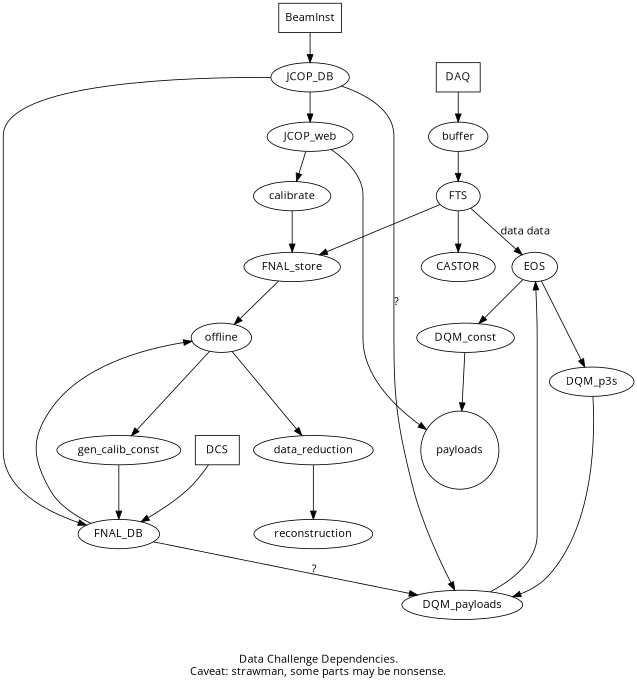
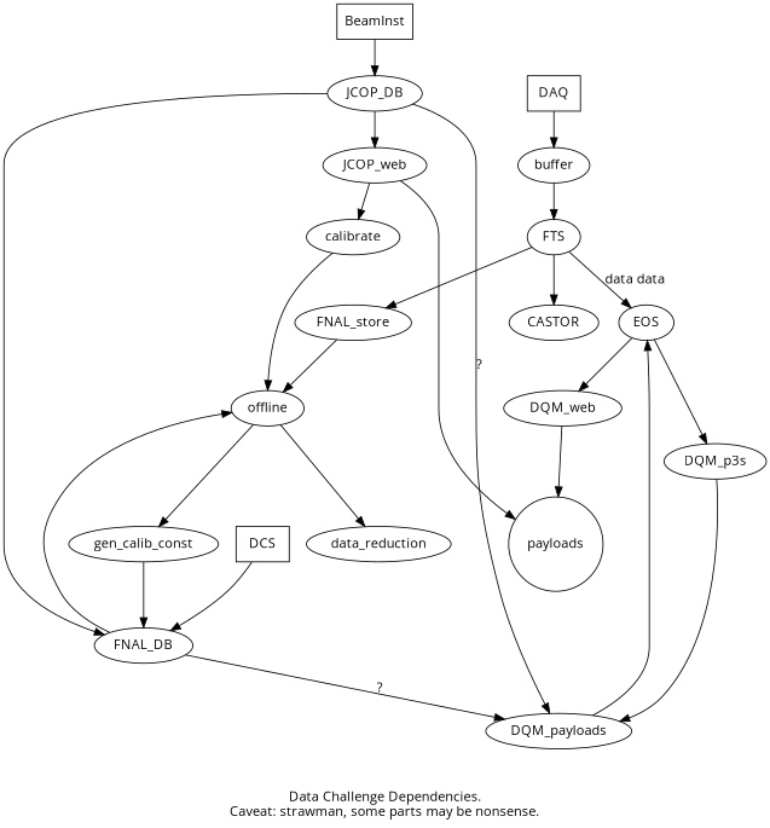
  digraph {
    fontname="Open Sans"
    label="Data Challenge Dependencies.\nCaveat: strawman, some parts may be nonsense."
    node [fontname="Open Sans"]
    edge [fontname="Open Sans"]
    DAQ [shape=box]
    buffer
    FTS
    BeamInst [shape=box]
    JCOP_DB
    FNAL_DB
    DQM_payloads
    JCOP_web
    DCS [shape=box]
    offline
    n11 [label=payloads shape=circle]
    EOS
    data_reduction
    gen_calib_const
    calibrate
    CASTOR
    FNAL_store
    DQM_p3s
-   DQM_web [label=DQM_const]
-   reconstruction
+   DQM_web
    DAQ -> buffer
    buffer -> FTS
    FTS -> EOS [label="data data"]
    FTS -> CASTOR
    FTS -> FNAL_store
    BeamInst -> JCOP_DB
    JCOP_DB -> FNAL_DB
    JCOP_DB -> DQM_payloads [label="?"]
    JCOP_DB -> JCOP_web
    FNAL_DB -> DQM_payloads [label="?"]
    FNAL_DB -> offline
    DQM_payloads -> EOS
    JCOP_web -> n11
    JCOP_web -> calibrate
    DCS -> FNAL_DB
    offline -> data_reduction
    offline -> gen_calib_const
    EOS -> DQM_p3s
    EOS -> DQM_web
-   data_reduction -> reconstruction
    gen_calib_const -> FNAL_DB
-   calibrate -> FNAL_store
+   calibrate -> offline
    FNAL_store -> offline
    DQM_p3s -> DQM_payloads
    DQM_web -> n11
  }
